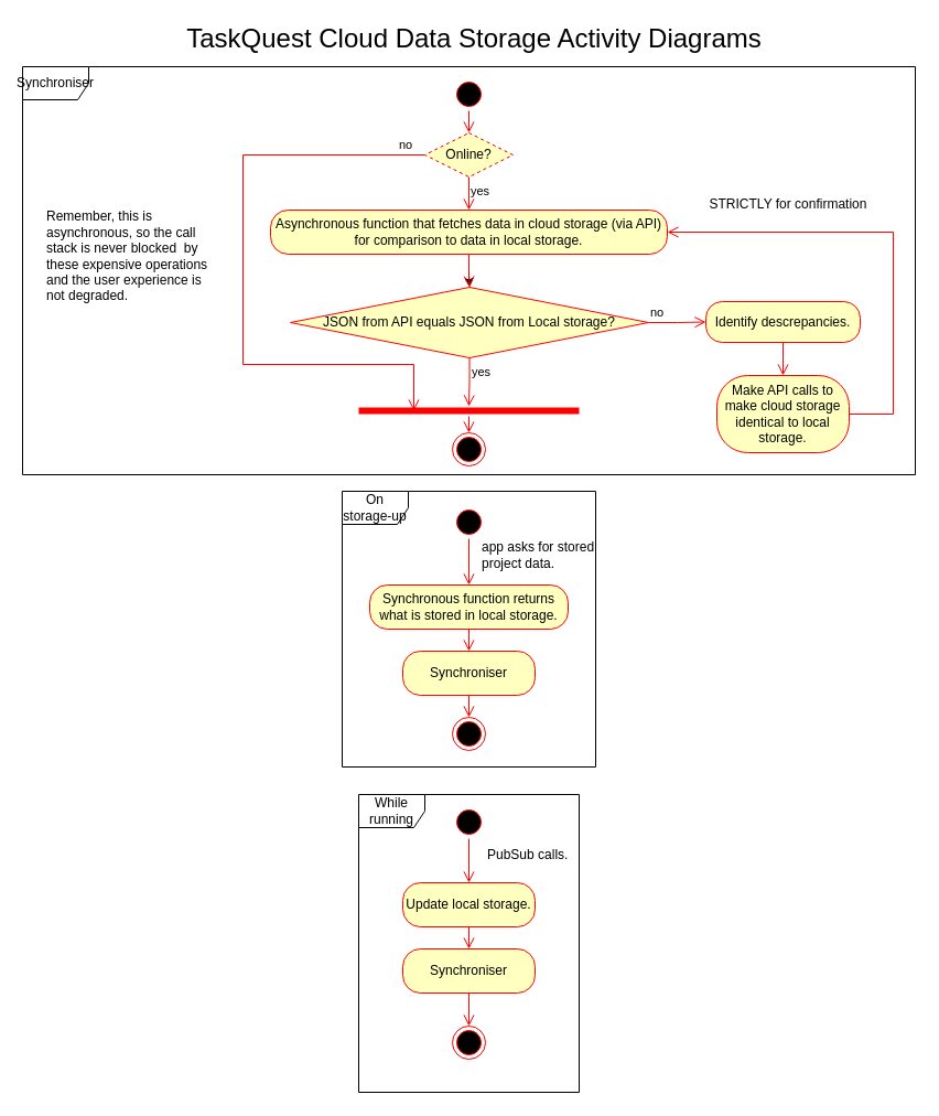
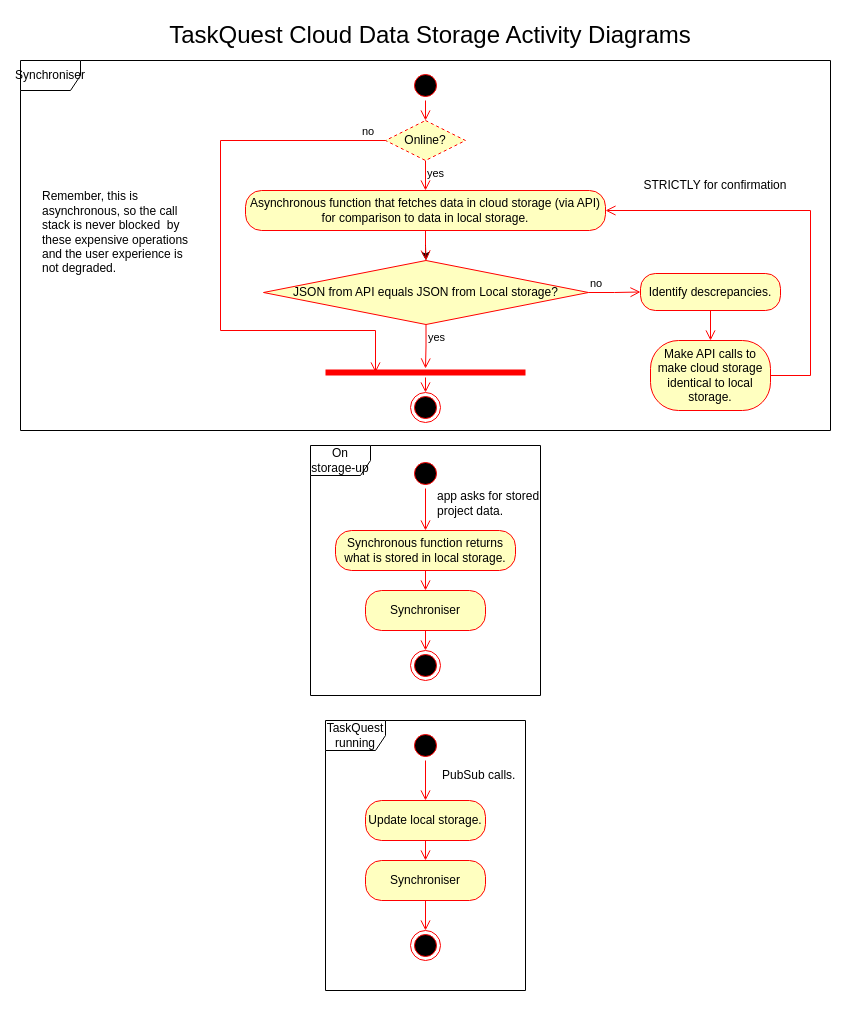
  <mxCell id="0" />
  <mxCell id="1" parent="0" />
  <mxCell id="2" value="&lt;font style=&quot;font-size: 24px;&quot;&gt;TaskQuest Cloud Data Storage Activity Diagrams&lt;/font&gt;" style="text;html=1;align=center;verticalAlign=middle;whiteSpace=wrap;rounded=0;" vertex="1" parent="1"><mxGeometry x="165" y="20" width="530" height="30" as="geometry" /></mxCell>
  <mxCell id="3" value="" style="ellipse;html=1;shape=startState;fillColor=#000000;strokeColor=#ff0000;" vertex="1" parent="1"><mxGeometry x="410" y="458" width="30" height="30" as="geometry" /></mxCell>
  <mxCell id="4" value="" style="edgeStyle=orthogonalEdgeStyle;html=1;verticalAlign=bottom;endArrow=open;endSize=8;strokeColor=#ff0000;rounded=0;entryX=0.5;entryY=0;entryDx=0;entryDy=0;" edge="1" source="3" parent="1" target="6"><mxGeometry relative="1" as="geometry"><mxPoint x="420" y="548" as="targetPoint" /></mxGeometry></mxCell>
  <mxCell id="5" value="app asks for stored project data." style="text;html=1;align=left;verticalAlign=middle;whiteSpace=wrap;rounded=0;" vertex="1" parent="1"><mxGeometry x="435" y="488" width="105" height="30" as="geometry" /></mxCell>
  <mxCell id="6" value="Synchronous function returns what is stored in local storage." style="rounded=1;whiteSpace=wrap;html=1;arcSize=40;fontColor=#000000;fillColor=#ffffc0;strokeColor=#ff0000;" vertex="1" parent="1"><mxGeometry x="335" y="530" width="180" height="40" as="geometry" /></mxCell>
  <mxCell id="7" value="" style="edgeStyle=orthogonalEdgeStyle;html=1;verticalAlign=bottom;endArrow=open;endSize=8;strokeColor=#ff0000;rounded=0;entryX=0.5;entryY=0;entryDx=0;entryDy=0;" edge="1" source="6" parent="1" target="32"><mxGeometry relative="1" as="geometry"><mxPoint x="425" y="590" as="targetPoint" /></mxGeometry></mxCell>
  <mxCell id="8" value="" style="edgeStyle=orthogonalEdgeStyle;rounded=0;orthogonalLoop=1;jettySize=auto;html=1;" edge="1" parent="1" source="9" target="12"><mxGeometry relative="1" as="geometry" /></mxCell>
  <mxCell id="9" value="Asynchronous function that fetches data in cloud storage (via API) for comparison to data in local storage." style="rounded=1;whiteSpace=wrap;html=1;arcSize=40;fontColor=#000000;fillColor=#ffffc0;strokeColor=#ff0000;" vertex="1" parent="1"><mxGeometry x="245" y="190" width="360" height="40" as="geometry" /></mxCell>
  <mxCell id="10" value="" style="edgeStyle=orthogonalEdgeStyle;html=1;verticalAlign=bottom;endArrow=open;endSize=8;strokeColor=#ff0000;rounded=0;entryX=0.5;entryY=0;entryDx=0;entryDy=0;exitX=0.5;exitY=1;exitDx=0;exitDy=0;" edge="1" source="9" parent="1" target="12"><mxGeometry relative="1" as="geometry"><mxPoint x="425" y="280" as="targetPoint" /><mxPoint x="425" y="229" as="sourcePoint" /></mxGeometry></mxCell>
  <mxCell id="11" value="Remember, this is asynchronous, so the call stack is never blocked&amp;nbsp; by these expensive operations and the user experience is not degraded." style="text;html=1;align=left;verticalAlign=middle;whiteSpace=wrap;rounded=0;" vertex="1" parent="1"><mxGeometry x="40" y="190" width="150" height="84" as="geometry" /></mxCell>
  <mxCell id="12" value="JSON from API equals JSON from Local storage?" style="rhombus;whiteSpace=wrap;html=1;fontColor=#000000;fillColor=#ffffc0;strokeColor=#ff0000;" vertex="1" parent="1"><mxGeometry x="263" y="260" width="325" height="64" as="geometry" /></mxCell>
  <mxCell id="13" value="no" style="edgeStyle=orthogonalEdgeStyle;html=1;align=left;verticalAlign=bottom;endArrow=open;endSize=8;strokeColor=#ff0000;rounded=0;entryX=0;entryY=0.5;entryDx=0;entryDy=0;" edge="1" source="12" parent="1" target="16"><mxGeometry x="-1" relative="1" as="geometry"><mxPoint x="650" y="292" as="targetPoint" /></mxGeometry></mxCell>
  <mxCell id="14" value="yes" style="edgeStyle=orthogonalEdgeStyle;html=1;align=left;verticalAlign=top;endArrow=open;endSize=8;strokeColor=#ff0000;rounded=0;entryX=0.5;entryY=0.1;entryDx=0;entryDy=0;entryPerimeter=0;" edge="1" source="12" parent="1" target="40"><mxGeometry x="-1" relative="1" as="geometry"><mxPoint x="426" y="370" as="targetPoint" /></mxGeometry></mxCell>
  <mxCell id="15" value="" style="ellipse;html=1;shape=endState;fillColor=#000000;strokeColor=#ff0000;" vertex="1" parent="1"><mxGeometry x="410" y="392" width="30" height="30" as="geometry" /></mxCell>
  <mxCell id="16" value="Identify descrepancies." style="rounded=1;whiteSpace=wrap;html=1;arcSize=40;fontColor=#000000;fillColor=#ffffc0;strokeColor=#ff0000;" vertex="1" parent="1"><mxGeometry x="640" y="273" width="140" height="37" as="geometry" /></mxCell>
  <mxCell id="17" value="" style="edgeStyle=orthogonalEdgeStyle;html=1;verticalAlign=bottom;endArrow=open;endSize=8;strokeColor=#ff0000;rounded=0;entryX=0.5;entryY=0;entryDx=0;entryDy=0;" edge="1" source="16" parent="1" target="18"><mxGeometry relative="1" as="geometry"><mxPoint x="710" y="360" as="targetPoint" /></mxGeometry></mxCell>
  <mxCell id="18" value="Make API calls to make cloud storage identical to local storage." style="rounded=1;whiteSpace=wrap;html=1;arcSize=40;fontColor=#000000;fillColor=#ffffc0;strokeColor=#ff0000;" vertex="1" parent="1"><mxGeometry x="650" y="340" width="120" height="70" as="geometry" /></mxCell>
  <mxCell id="19" value="" style="edgeStyle=orthogonalEdgeStyle;html=1;verticalAlign=bottom;endArrow=open;endSize=8;strokeColor=#ff0000;rounded=0;exitX=1;exitY=0.5;exitDx=0;exitDy=0;entryX=1;entryY=0.5;entryDx=0;entryDy=0;" edge="1" source="18" parent="1" target="9"><mxGeometry relative="1" as="geometry"><mxPoint x="820" y="210" as="targetPoint" /><Array as="points"><mxPoint x="810" y="375" /><mxPoint x="810" y="210" /></Array></mxGeometry></mxCell>
  <mxCell id="20" value="STRICTLY for confirmation" style="text;html=1;align=center;verticalAlign=middle;whiteSpace=wrap;rounded=0;" vertex="1" parent="1"><mxGeometry x="640" y="170" width="150" height="30" as="geometry" /></mxCell>
  <mxCell id="21" value="Synchroniser" style="shape=umlFrame;whiteSpace=wrap;html=1;pointerEvents=0;" vertex="1" parent="1"><mxGeometry x="20" y="60" width="810" height="370" as="geometry" /></mxCell>
  <mxCell id="22" value="" style="ellipse;html=1;shape=startState;fillColor=#000000;strokeColor=#ff0000;" vertex="1" parent="1"><mxGeometry x="410" y="730" width="30" height="30" as="geometry" /></mxCell>
  <mxCell id="23" value="" style="edgeStyle=orthogonalEdgeStyle;html=1;verticalAlign=bottom;endArrow=open;endSize=8;strokeColor=#ff0000;rounded=0;entryX=0.5;entryY=0;entryDx=0;entryDy=0;" edge="1" source="22" parent="1" target="25"><mxGeometry relative="1" as="geometry"><mxPoint x="425" y="820" as="targetPoint" /></mxGeometry></mxCell>
  <mxCell id="24" value="PubSub calls." style="text;html=1;align=left;verticalAlign=middle;whiteSpace=wrap;rounded=0;" vertex="1" parent="1"><mxGeometry x="440" y="760" width="80" height="30" as="geometry" /></mxCell>
  <mxCell id="25" value="Update local storage." style="rounded=1;whiteSpace=wrap;html=1;arcSize=40;fontColor=#000000;fillColor=#ffffc0;strokeColor=#ff0000;" vertex="1" parent="1"><mxGeometry x="365" y="800" width="120" height="40" as="geometry" /></mxCell>
  <mxCell id="26" value="" style="edgeStyle=orthogonalEdgeStyle;html=1;verticalAlign=bottom;endArrow=open;endSize=8;strokeColor=#ff0000;rounded=0;entryX=0.5;entryY=0;entryDx=0;entryDy=0;" edge="1" source="25" parent="1" target="34"><mxGeometry relative="1" as="geometry"><mxPoint x="425.5" y="870" as="targetPoint" /></mxGeometry></mxCell>
  <mxCell id="27" value="" style="ellipse;html=1;shape=startState;fillColor=#000000;strokeColor=#ff0000;" vertex="1" parent="1"><mxGeometry x="410" y="70" width="30" height="30" as="geometry" /></mxCell>
  <mxCell id="28" value="" style="edgeStyle=orthogonalEdgeStyle;html=1;verticalAlign=bottom;endArrow=open;endSize=8;strokeColor=#ff0000;rounded=0;entryX=0.5;entryY=0;entryDx=0;entryDy=0;exitX=0.5;exitY=1;exitDx=0;exitDy=0;" edge="1" source="27" parent="1" target="37"><mxGeometry relative="1" as="geometry"><mxPoint x="425" y="190" as="targetPoint" /><mxPoint x="425" y="170" as="sourcePoint" /></mxGeometry></mxCell>
  <mxCell id="29" value="On storage-up" style="shape=umlFrame;whiteSpace=wrap;html=1;pointerEvents=0;" vertex="1" parent="1"><mxGeometry x="310" y="445" width="230" height="250" as="geometry" /></mxCell>
  <mxCell id="30" value="" style="ellipse;html=1;shape=endState;fillColor=#000000;strokeColor=#ff0000;" vertex="1" parent="1"><mxGeometry x="410" y="650" width="30" height="30" as="geometry" /></mxCell>
- <mxCell id="31" value="While running" style="shape=umlFrame;whiteSpace=wrap;html=1;pointerEvents=0;" vertex="1" parent="1"><mxGeometry x="325" y="720" width="200" height="270" as="geometry" /></mxCell>
+ <mxCell id="31" value="TaskQuest running" style="shape=umlFrame;whiteSpace=wrap;html=1;pointerEvents=0;" vertex="1" parent="1"><mxGeometry x="325" y="720" width="200" height="270" as="geometry" /></mxCell>
  <mxCell id="32" value="Synchroniser" style="rounded=1;whiteSpace=wrap;html=1;arcSize=40;fontColor=#000000;fillColor=#ffffc0;strokeColor=#ff0000;" vertex="1" parent="1"><mxGeometry x="365" y="590" width="120" height="40" as="geometry" /></mxCell>
  <mxCell id="33" value="" style="edgeStyle=orthogonalEdgeStyle;html=1;verticalAlign=bottom;endArrow=open;endSize=8;strokeColor=#ff0000;rounded=0;entryX=0.5;entryY=0;entryDx=0;entryDy=0;" edge="1" source="32" parent="1" target="30"><mxGeometry relative="1" as="geometry"><mxPoint x="380" y="890" as="targetPoint" /></mxGeometry></mxCell>
  <mxCell id="34" value="Synchroniser" style="rounded=1;whiteSpace=wrap;html=1;arcSize=40;fontColor=#000000;fillColor=#ffffc0;strokeColor=#ff0000;" vertex="1" parent="1"><mxGeometry x="365" y="860" width="120" height="40" as="geometry" /></mxCell>
  <mxCell id="35" value="" style="edgeStyle=orthogonalEdgeStyle;html=1;verticalAlign=bottom;endArrow=open;endSize=8;strokeColor=#ff0000;rounded=0;entryX=0.5;entryY=0;entryDx=0;entryDy=0;" edge="1" source="34" parent="1" target="36"><mxGeometry relative="1" as="geometry"><mxPoint x="425" y="940" as="targetPoint" /></mxGeometry></mxCell>
  <mxCell id="36" value="" style="ellipse;html=1;shape=endState;fillColor=#000000;strokeColor=#ff0000;" vertex="1" parent="1"><mxGeometry x="410" y="930" width="30" height="30" as="geometry" /></mxCell>
  <mxCell id="37" value="Online?" style="rhombus;whiteSpace=wrap;html=1;fontColor=#000000;fillColor=#ffffc0;strokeColor=#ff0000;dashed=1;" vertex="1" parent="1"><mxGeometry x="385" y="120" width="80" height="40" as="geometry" /></mxCell>
  <mxCell id="38" value="no" style="edgeStyle=orthogonalEdgeStyle;html=1;align=left;verticalAlign=bottom;endArrow=open;endSize=8;strokeColor=#ff0000;rounded=0;exitX=0;exitY=0.5;exitDx=0;exitDy=0;entryX=0.25;entryY=0.5;entryDx=0;entryDy=0;entryPerimeter=0;" edge="1" source="37" parent="1" target="40"><mxGeometry x="-0.909" relative="1" as="geometry"><mxPoint x="565" y="154" as="targetPoint" /><Array as="points"><mxPoint x="220" y="140" /><mxPoint x="220" y="330" /><mxPoint x="375" y="330" /></Array><mxPoint as="offset" /></mxGeometry></mxCell>
  <mxCell id="39" value="yes" style="edgeStyle=orthogonalEdgeStyle;html=1;align=left;verticalAlign=top;endArrow=open;endSize=8;strokeColor=#ff0000;rounded=0;entryX=0.5;entryY=0;entryDx=0;entryDy=0;" edge="1" source="37" parent="1" target="9"><mxGeometry x="-1" relative="1" as="geometry"><mxPoint x="425" y="234" as="targetPoint" /></mxGeometry></mxCell>
  <mxCell id="40" value="" style="shape=line;html=1;strokeWidth=6;strokeColor=#ff0000;" vertex="1" parent="1"><mxGeometry x="325" y="367" width="200" height="10" as="geometry" /></mxCell>
  <mxCell id="41" value="" style="edgeStyle=orthogonalEdgeStyle;html=1;verticalAlign=bottom;endArrow=open;endSize=8;strokeColor=#ff0000;rounded=0;entryX=0.5;entryY=0;entryDx=0;entryDy=0;" edge="1" source="40" parent="1" target="15"><mxGeometry relative="1" as="geometry"><mxPoint x="425" y="422" as="targetPoint" /></mxGeometry></mxCell>
